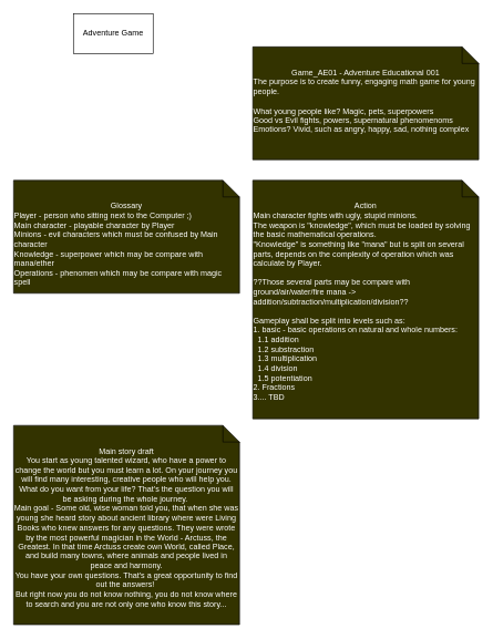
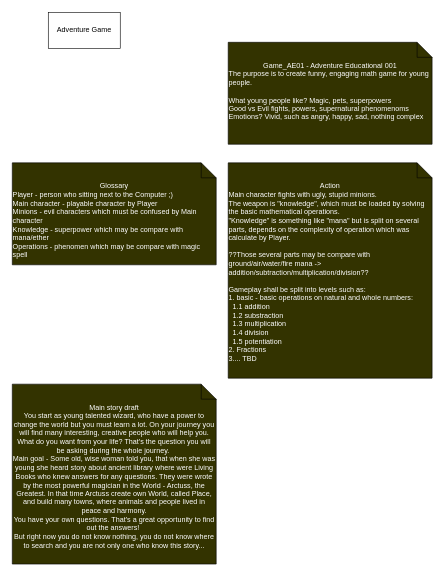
  <mxCell id="0" />
  <mxCell id="1" parent="0" />
- <mxCell id="2" value="Adventure Game" style="rounded=0;whiteSpace=wrap;html=1;" parent="1" vertex="1"><mxGeometry x="110" y="20" width="120" height="60" as="geometry" /></mxCell>
+ <mxCell id="2" value="Adventure Game" style="rounded=0;whiteSpace=wrap;html=1;" parent="1" vertex="1"><mxGeometry x="80" y="20" width="120" height="60" as="geometry" /></mxCell>
  <mxCell id="3" value="Game_AE01 - Adventure Educational 001&lt;br&gt;&lt;div style=&quot;text-align: left;&quot;&gt;&lt;span style=&quot;background-color: initial;&quot;&gt;The purpose is to create funny, engaging math game for young people.&lt;/span&gt;&lt;/div&gt;&lt;div style=&quot;text-align: left;&quot;&gt;&lt;span style=&quot;background-color: initial;&quot;&gt;&lt;br&gt;&lt;/span&gt;&lt;/div&gt;&lt;div style=&quot;text-align: left;&quot;&gt;&lt;span style=&quot;background-color: initial;&quot;&gt;What young people like? Magic, pets, superpowers&amp;nbsp;&lt;/span&gt;&lt;/div&gt;&lt;div style=&quot;text-align: left;&quot;&gt;Good vs Evil fights, powers, supernatural phenomenoms&lt;/div&gt;&lt;div style=&quot;text-align: left;&quot;&gt;Emotions? Vivid, such as angry, happy, sad, nothing complex&lt;/div&gt;&lt;div style=&quot;text-align: left;&quot;&gt;&lt;br&gt;&lt;/div&gt;" style="shape=note2;boundedLbl=1;whiteSpace=wrap;html=1;size=25;verticalAlign=top;align=center;fillColor=#333300;fontColor=#FFFFFF;" parent="1" vertex="1"><mxGeometry x="380" y="70" width="340" height="170" as="geometry" /></mxCell>
  <mxCell id="4" value="&lt;div style=&quot;&quot;&gt;Action&lt;/div&gt;&lt;div style=&quot;text-align: left;&quot;&gt;Main character fights with ugly, stupid minions.&lt;br&gt;The weapon is &quot;knowledge&quot;, which must be loaded by solving the basic mathematical operations.&lt;br&gt;&quot;Knowledge&quot; is something like &quot;mana&quot; but is split on several parts, depends on the complexity of operation which was calculate by Player.&lt;br&gt;&lt;br&gt;&lt;/div&gt;&lt;div style=&quot;text-align: left;&quot;&gt;??Those several parts may be compare with ground/air/water/fire mana -&amp;gt; addition/subtraction/multiplication/division??&lt;/div&gt;&lt;div style=&quot;text-align: left;&quot;&gt;&lt;br&gt;&lt;/div&gt;&lt;div style=&quot;text-align: left;&quot;&gt;Gameplay shall be split into levels such as:&lt;/div&gt;&lt;div style=&quot;text-align: left;&quot;&gt;1. basic - basic operations&amp;nbsp;&lt;span style=&quot;background-color: initial;&quot;&gt;on natural and whole numbers&lt;/span&gt;&lt;span style=&quot;background-color: initial;&quot;&gt;:&lt;/span&gt;&lt;/div&gt;&lt;div style=&quot;text-align: left;&quot;&gt;&amp;nbsp; 1.1 addition&lt;/div&gt;&lt;div style=&quot;text-align: left;&quot;&gt;&amp;nbsp; 1.2 substraction&lt;/div&gt;&lt;div style=&quot;text-align: left;&quot;&gt;&amp;nbsp; 1.3 multiplication&lt;/div&gt;&lt;div style=&quot;text-align: left;&quot;&gt;&amp;nbsp; 1.4 division&lt;/div&gt;&lt;div style=&quot;text-align: left;&quot;&gt;&amp;nbsp; 1.5 potentiation&amp;nbsp;&lt;/div&gt;&lt;div style=&quot;text-align: left;&quot;&gt;2. Fractions&lt;/div&gt;&lt;div style=&quot;text-align: left;&quot;&gt;3.... TBD&lt;/div&gt;" style="shape=note2;boundedLbl=1;whiteSpace=wrap;html=1;size=25;verticalAlign=top;align=center;fillColor=#333300;fontColor=#FFFFFF;" parent="1" vertex="1"><mxGeometry x="380" y="271" width="340" height="359" as="geometry" /></mxCell>
  <mxCell id="5" value="&lt;div style=&quot;&quot;&gt;Glossary&lt;/div&gt;&lt;div style=&quot;text-align: left;&quot;&gt;Player - person who sitting next to the Computer ;)&lt;/div&gt;&lt;div style=&quot;text-align: left;&quot;&gt;Main character - playable character by Player&lt;/div&gt;&lt;div style=&quot;text-align: left;&quot;&gt;Minions - evil characters which must be confused by Main character&lt;br&gt;Knowledge - superpower which may be compare with mana/ether&lt;br&gt;Operations - phenomen which may be compare with magic spell&lt;/div&gt;" style="shape=note2;boundedLbl=1;whiteSpace=wrap;html=1;size=25;verticalAlign=top;align=center;fillColor=#333300;fontColor=#FFFFFF;" parent="1" vertex="1"><mxGeometry y="271" width="340" height="170" as="geometry" x="20" /></mxCell>
  <mxCell id="6" value="&lt;div style=&quot;&quot;&gt;Main story draft&lt;/div&gt;&lt;div style=&quot;&quot;&gt;You start as young talented wizard, who have a power to change the world but you must learn a lot. On your journey you will find many interesting, creative people who will help you.&lt;/div&gt;&lt;div style=&quot;&quot;&gt;What do you want from your life? That's the question you will be asking during the whole journey.&amp;nbsp;&lt;br&gt;Main goal - Some old, wise woman told you, that when she was young she heard story about ancient library where were Living Books who knew answers for any questions. They were wrote by the most powerful magician in the World - Arctuss, the Greatest. In that time Arctuss create own World, called Place, and build many towns, where animals and people lived in peace and harmony.&lt;/div&gt;&lt;div style=&quot;&quot;&gt;You have your own questions. That's a great opportunity to find out the answers!&amp;nbsp;&lt;br&gt;But right now you do not know nothing, you do not know where to search and you are not only one who know this story...&lt;/div&gt;" style="shape=note2;boundedLbl=1;whiteSpace=wrap;html=1;size=25;verticalAlign=top;align=center;fillColor=#333300;fontColor=#FFFFFF;" parent="1" vertex="1"><mxGeometry y="640" width="340" height="300" as="geometry" x="20" /></mxCell>
